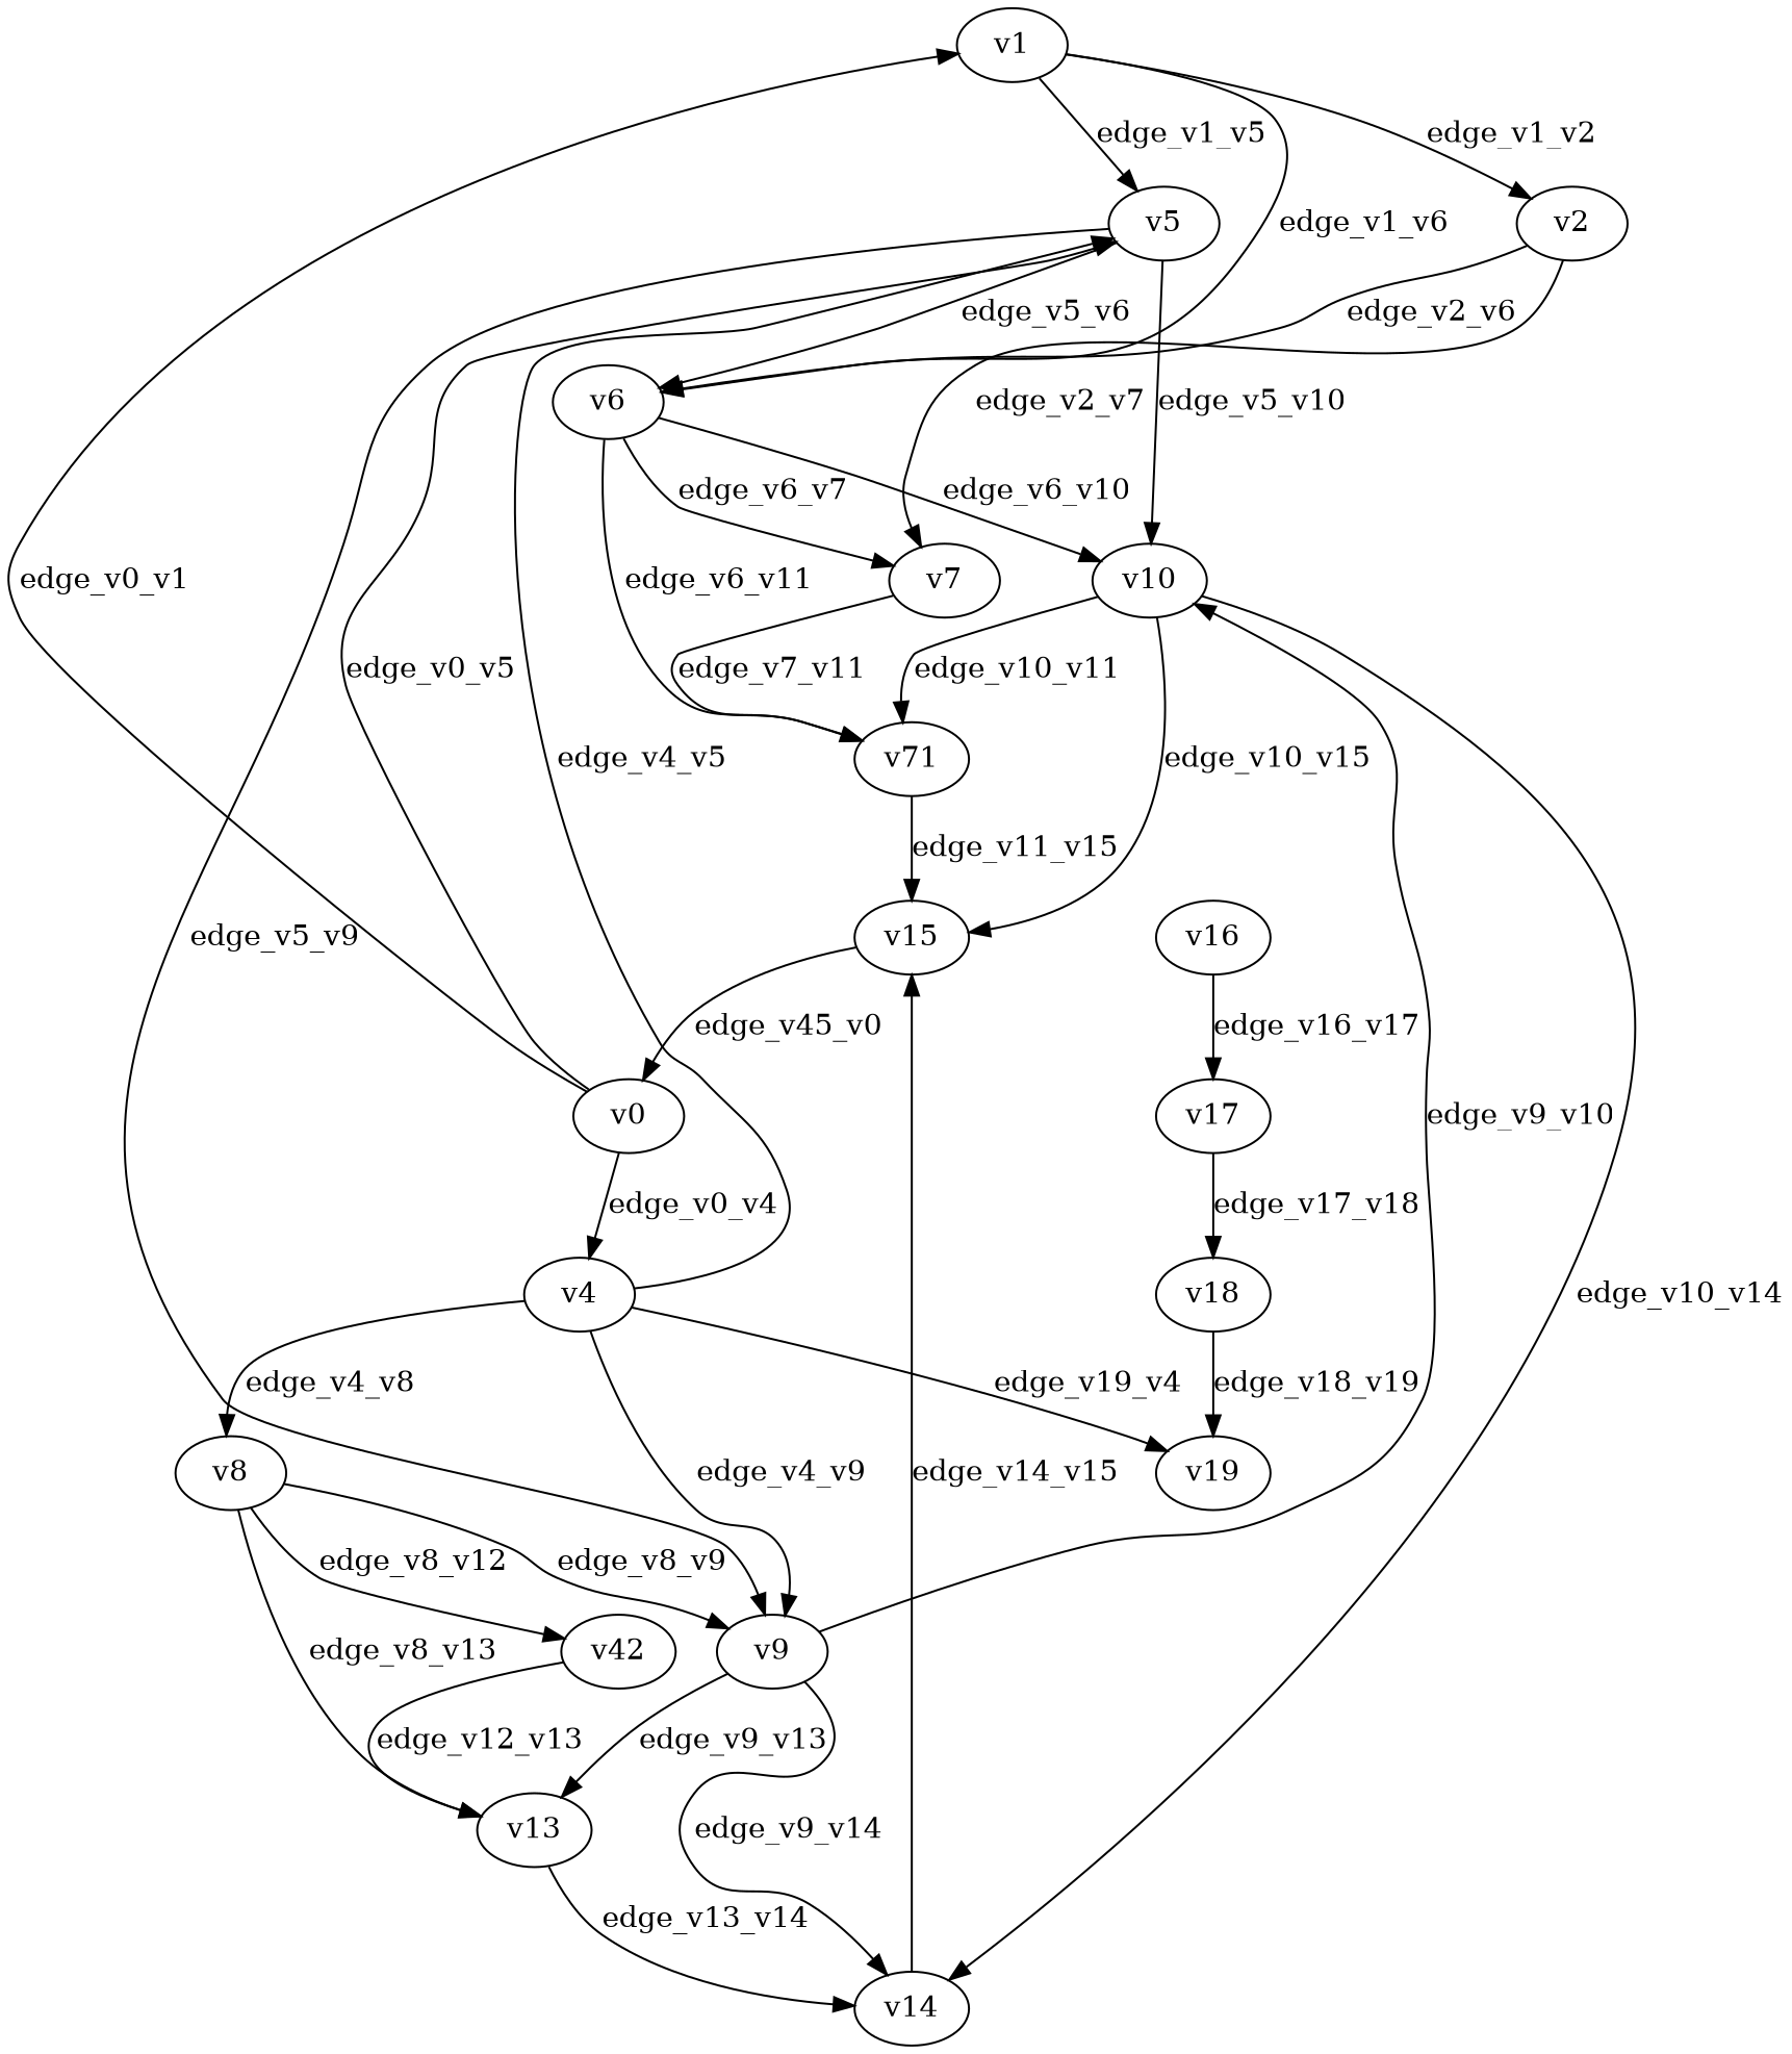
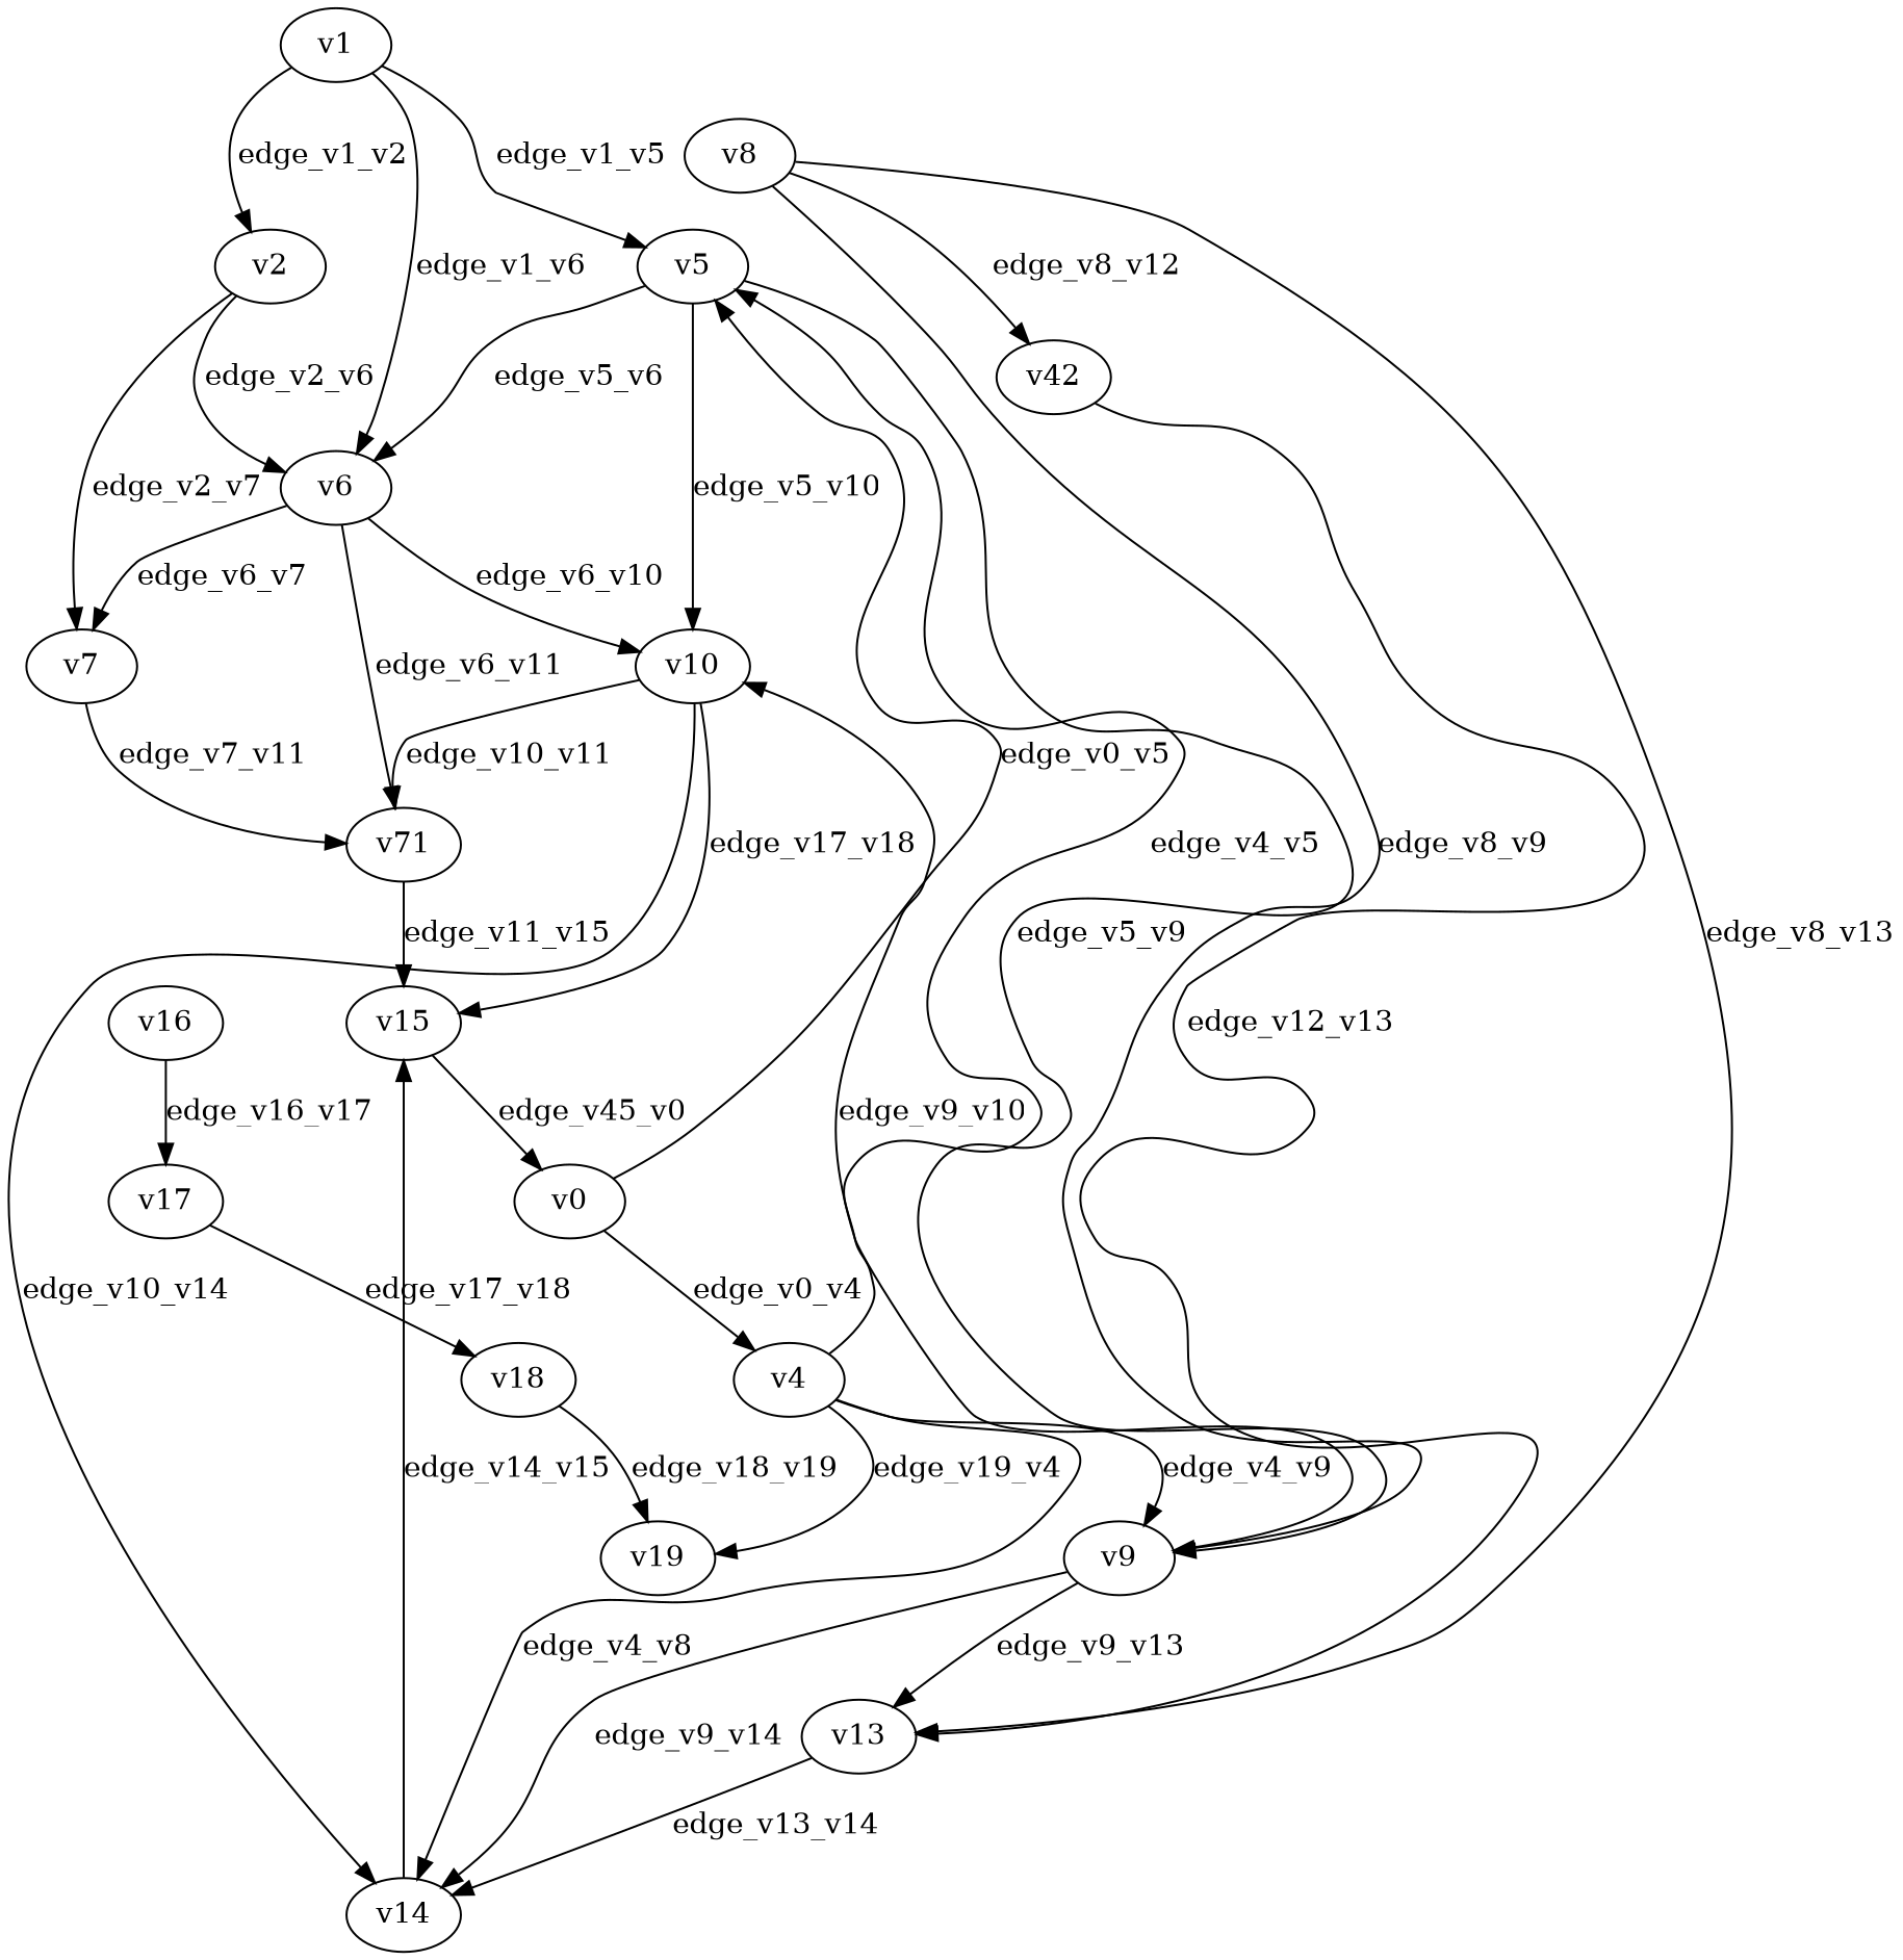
  digraph {
    node [player=0]
    edge [discount=0.628 weight=2.42]
    v1 [player=1]
    v0
    v4 [player=1]
    v5 [player=1]
    v2
    v6 [player=1]
    v8
    v9
    v19
    v10 [player=1]
    v7
    n12 [label=v71]
    n13 [label=v42 player=1]
    v13
    v14
    v15 [player=1]
    v17 [player=1]
    v16
    v18
    v1 -> v5 [label=edge_v1_v5 weight=-3.42]
    v1 -> v2 [label=edge_v1_v2 weight=-1.68]
    v1 -> v6 [label=edge_v1_v6 weight=0.12]
-   v0 -> v1 [label=edge_v0_v1 weight=-2.28]
    v0 -> v4 [label=edge_v0_v4 weight=-3.30]
    v0 -> v5 [label=edge_v0_v5 weight=-1.69]
    v4 -> v5 [label=edge_v4_v5 weight=-2.54]
-   v4 -> v8 [label=edge_v4_v8 weight=-2.32]
+   v4 -> v14 [label=edge_v4_v8 weight=-2.32]
    v4 -> v9 [label=edge_v4_v9 weight=-4.57]
    v4 -> v19 [label=edge_v19_v4 weight=-2.86]
    v5 -> v6 [label=edge_v5_v6 weight=0.13]
    v5 -> v9 [label=edge_v5_v9 weight=-0.84]
    v5 -> v10 [label=edge_v5_v10 weight=1.69]
    v2 -> v6 [label=edge_v2_v6 weight=-2.24]
    v2 -> v7 [label=edge_v2_v7 weight=-3.05]
    v6 -> v10 [label=edge_v6_v10 weight=1.49]
    v6 -> v7 [label=edge_v6_v7 weight=0.02]
    v6 -> n12 [label=edge_v6_v11 weight=2.85]
    v8 -> v9 [label=edge_v8_v9 weight=-2.01]
    v8 -> n13 [label=edge_v8_v12 weight=-0.42]
    v8 -> v13 [label=edge_v8_v13 weight=-2.72]
    v9 -> v10 [label=edge_v9_v10 weight=-0.04]
    v9 -> v13 [label=edge_v9_v13 weight=0.89]
    v9 -> v14 [label=edge_v9_v14 weight=-0.16]
    v10 -> n12 [label=edge_v10_v11 weight=0.91]
    v10 -> v14 [label=edge_v10_v14 weight=0.10]
-   v10 -> v15 [label=edge_v10_v15]
+   v10 -> v15 [label=edge_v17_v18]
    v7 -> n12 [label=edge_v7_v11 weight=-0.27]
    n12 -> v15 [label=edge_v11_v15 weight=3.80]
    n13 -> v13 [label=edge_v12_v13 weight=-1.96]
    v13 -> v14 [label=edge_v13_v14 weight=2.02]
    v14 -> v15 [label=edge_v14_v15 weight=3.84]
    v15 -> v0 [label=edge_v45_v0 weight=-3.26]
    v17 -> v18 [label=edge_v17_v18 weight=3.47]
    v16 -> v17 [label=edge_v16_v17]
    v18 -> v19 [label=edge_v18_v19 weight=2.19]
  }
